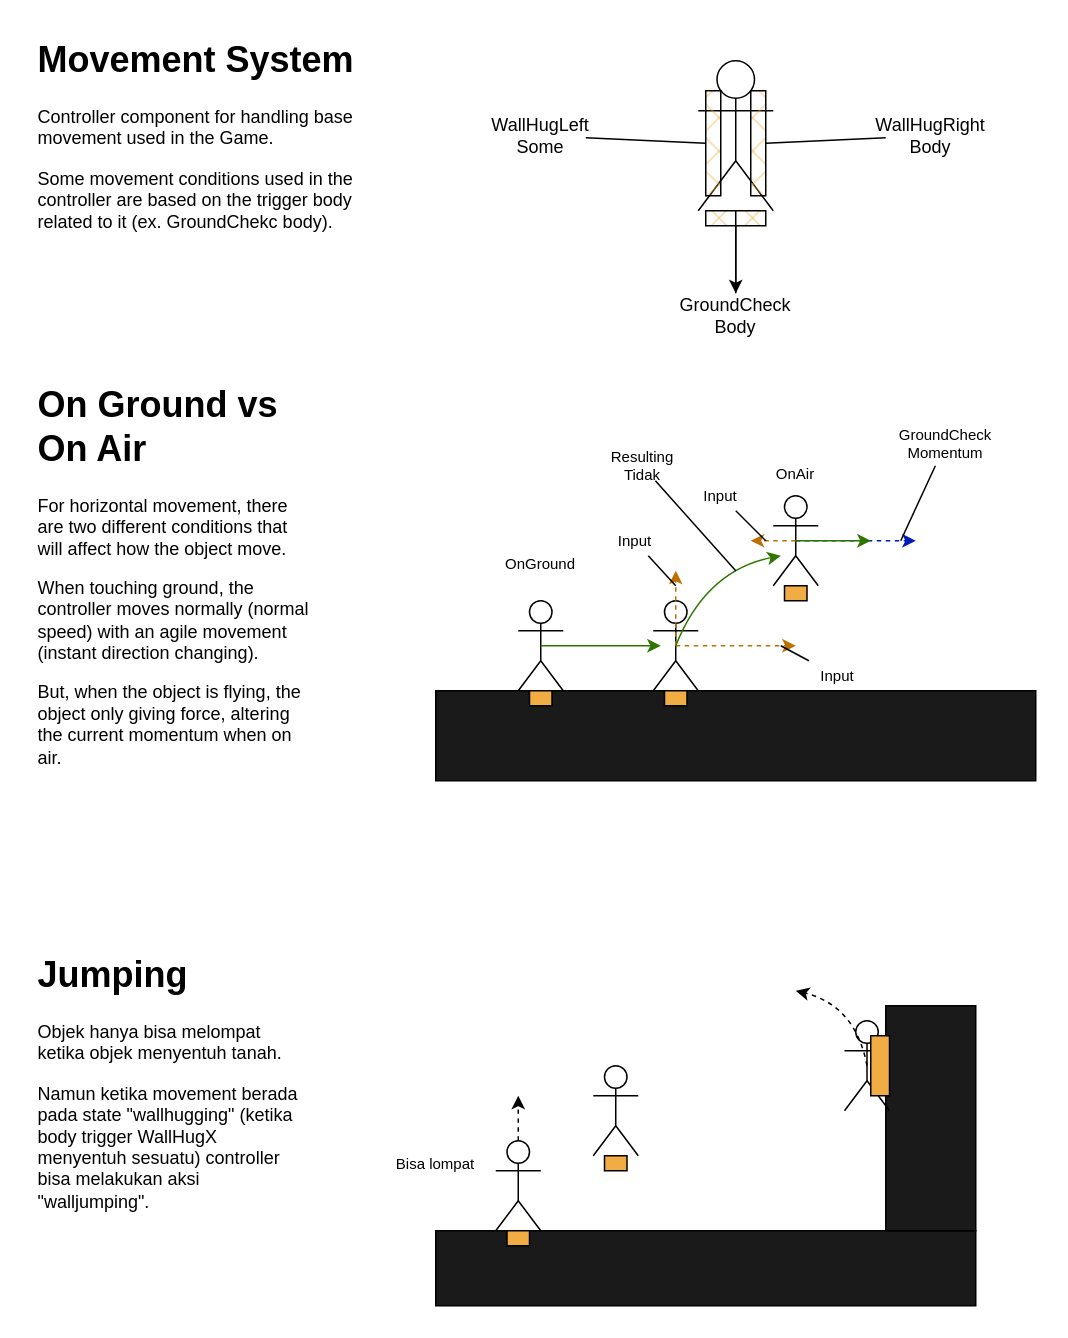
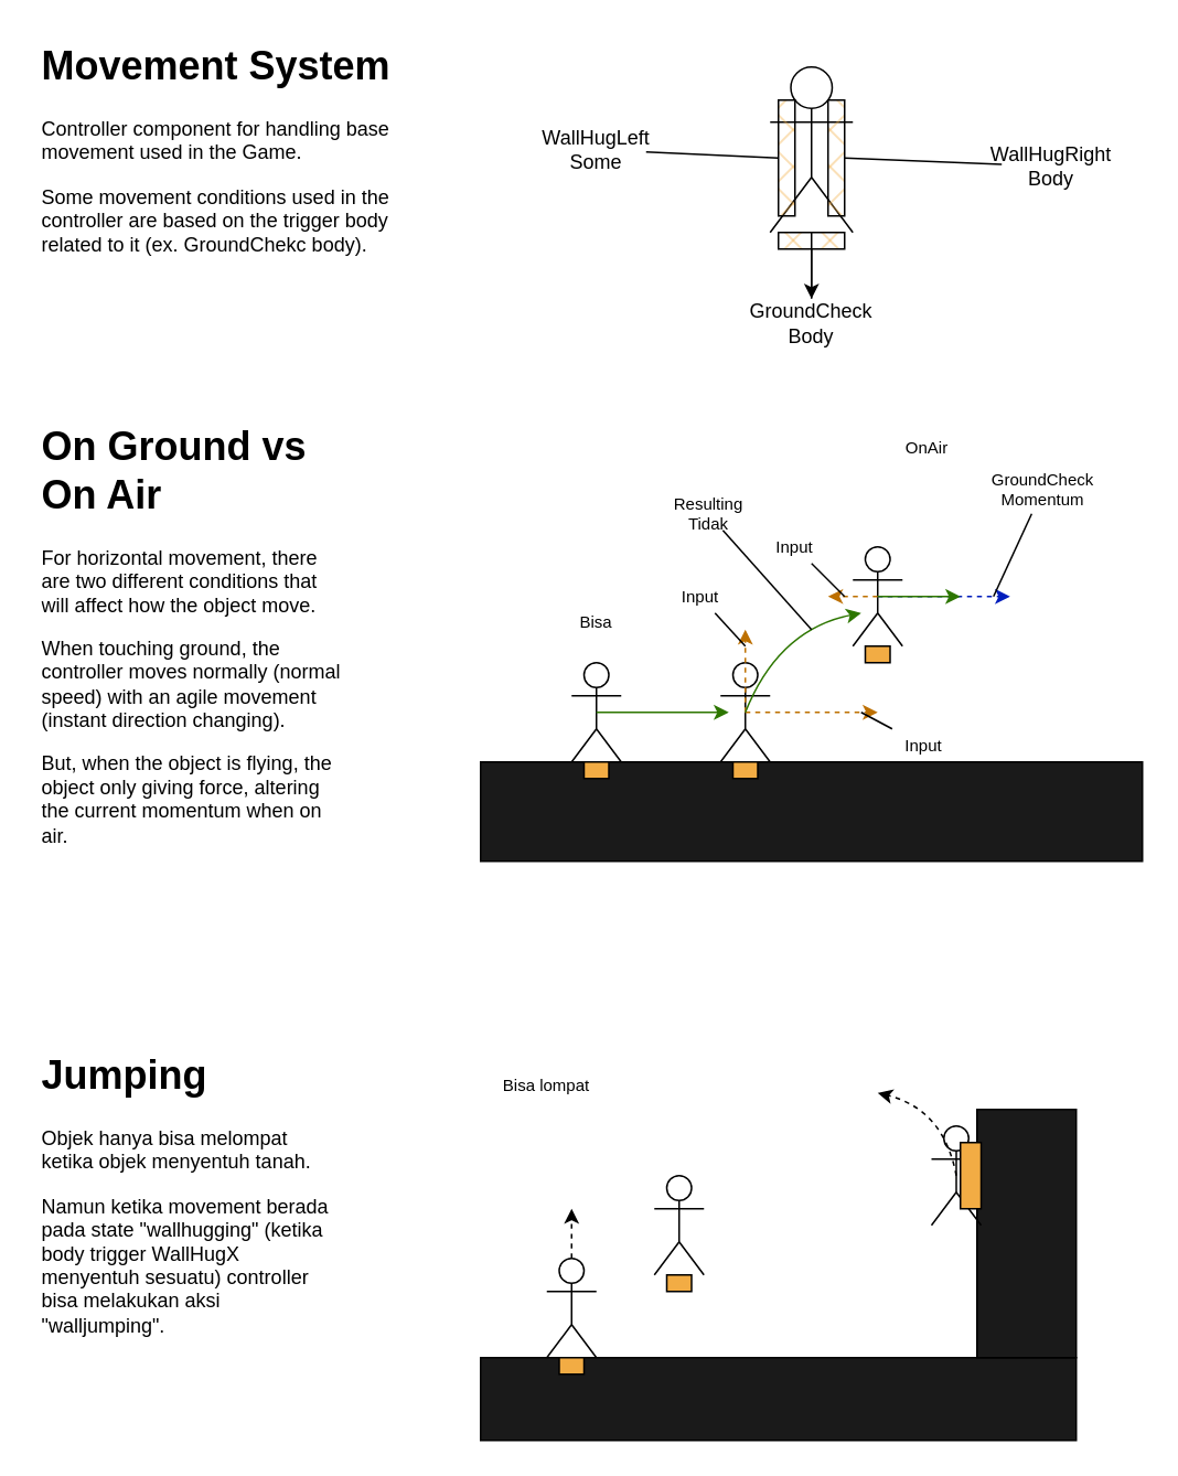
  <mxCell id="0" />
  <mxCell id="1" parent="0" />
  <mxCell id="2" value="" style="edgeStyle=none;html=1;" parent="1" source="3" target="5" edge="1"><mxGeometry relative="1" as="geometry" /></mxCell>
  <mxCell id="3" value="" style="shape=umlActor;verticalLabelPosition=bottom;verticalAlign=top;html=1;outlineConnect=0;" parent="1" vertex="1"><mxGeometry x="465" y="40" width="50" height="100" as="geometry" /></mxCell>
  <mxCell id="4" value="" style="rounded=0;whiteSpace=wrap;html=1;fillStyle=cross-hatch;fillColor=#F2AC44;" parent="1" vertex="1"><mxGeometry x="470" y="140" width="40" height="10" as="geometry" /></mxCell>
- <mxCell id="5" value="GroundCheck&lt;br&gt;Body" style="text;html=1;strokeColor=none;fillColor=none;align=center;verticalAlign=middle;whiteSpace=wrap;rounded=0;fillStyle=cross-hatch;" parent="1" vertex="1"><mxGeometry x="460" y="195" width="60" height="30" as="geometry" /></mxCell>
+ <mxCell id="5" value="GroundCheck&lt;br&gt;Body" style="text;html=1;strokeColor=none;fillColor=none;align=center;verticalAlign=middle;whiteSpace=wrap;rounded=0;fillStyle=cross-hatch;" parent="1" vertex="1"><mxGeometry x="460" y="180" width="60" height="30" as="geometry" /></mxCell>
  <mxCell id="6" value="" style="endArrow=none;html=1;" parent="1" source="5" target="4" edge="1"><mxGeometry width="50" height="50" relative="1" as="geometry"><mxPoint x="430" y="250" as="sourcePoint" /><mxPoint x="480" y="200" as="targetPoint" /></mxGeometry></mxCell>
  <mxCell id="7" value="" style="rounded=0;whiteSpace=wrap;html=1;fillStyle=cross-hatch;fillColor=#F2AC44;" parent="1" vertex="1"><mxGeometry x="500" y="60" width="10" height="70" as="geometry" /></mxCell>
  <mxCell id="8" value="" style="rounded=0;whiteSpace=wrap;html=1;fillStyle=cross-hatch;fillColor=#F2AC44;" parent="1" vertex="1"><mxGeometry x="470" y="60" width="10" height="70" as="geometry" /></mxCell>
- <mxCell id="9" value="WallHugRight&lt;br&gt;Body" style="text;html=1;strokeColor=none;fillColor=none;align=center;verticalAlign=middle;whiteSpace=wrap;rounded=0;fillStyle=cross-hatch;" parent="1" vertex="1"><mxGeometry x="590" y="75" width="60" height="30" as="geometry" /></mxCell>
+ <mxCell id="9" value="WallHugRight&lt;br&gt;Body" style="text;html=1;strokeColor=none;fillColor=none;align=center;verticalAlign=middle;whiteSpace=wrap;rounded=0;fillStyle=cross-hatch;" parent="1" vertex="1"><mxGeometry x="605" y="85" width="60" height="30" as="geometry" /></mxCell>
  <mxCell id="10" value="" style="endArrow=none;html=1;exitX=1;exitY=0.5;exitDx=0;exitDy=0;" parent="1" source="7" target="9" edge="1"><mxGeometry width="50" height="50" relative="1" as="geometry"><mxPoint x="430" y="230" as="sourcePoint" /><mxPoint x="480" y="180" as="targetPoint" /></mxGeometry></mxCell>
  <mxCell id="11" value="WallHugLeft&lt;br&gt;Some" style="text;html=1;strokeColor=none;fillColor=none;align=center;verticalAlign=middle;whiteSpace=wrap;rounded=0;fillStyle=cross-hatch;" parent="1" vertex="1"><mxGeometry x="330" y="75" width="60" height="30" as="geometry" /></mxCell>
  <mxCell id="12" value="" style="endArrow=none;html=1;entryX=0;entryY=0.5;entryDx=0;entryDy=0;" parent="1" source="11" target="8" edge="1"><mxGeometry width="50" height="50" relative="1" as="geometry"><mxPoint x="430" y="230" as="sourcePoint" /><mxPoint x="480" y="180" as="targetPoint" /></mxGeometry></mxCell>
  <mxCell id="13" value="&lt;h1&gt;Movement System&lt;/h1&gt;&lt;p&gt;Controller component for handling base movement used in the Game.&lt;/p&gt;&lt;p&gt;Some movement conditions used in the controller are based on the trigger body related to it (ex. GroundChekc body).&lt;/p&gt;" style="text;html=1;strokeColor=none;fillColor=none;spacing=5;spacingTop=-20;whiteSpace=wrap;overflow=hidden;rounded=0;fillStyle=cross-hatch;" parent="1" vertex="1"><mxGeometry x="20" y="20" width="220" height="170" as="geometry" /></mxCell>
  <mxCell id="14" value="&lt;h1&gt;On Ground vs On Air&lt;/h1&gt;&lt;p&gt;For horizontal movement, there are two different conditions that will affect how the object move.&lt;/p&gt;&lt;p&gt;When touching ground, the controller moves normally (normal speed) with an agile movement (instant direction changing).&lt;/p&gt;&lt;p&gt;&lt;span style=&quot;background-color: initial;&quot;&gt;But, when the object is flying, the object only giving force, altering the current momentum when on air.&lt;/span&gt;&lt;/p&gt;" style="text;html=1;strokeColor=none;fillColor=none;spacing=5;spacingTop=-20;whiteSpace=wrap;overflow=hidden;rounded=0;fillStyle=cross-hatch;" parent="1" vertex="1"><mxGeometry x="20" y="250" width="190" height="330" as="geometry" /></mxCell>
  <mxCell id="15" value="&lt;h1&gt;Jumping&lt;/h1&gt;&lt;p&gt;Objek hanya bisa melompat ketika objek menyentuh tanah.&lt;/p&gt;&lt;p&gt;Namun ketika movement berada pada state &quot;wallhugging&quot; (ketika body trigger WallHugX menyentuh sesuatu) controller bisa melakukan aksi &quot;walljumping&quot;.&lt;/p&gt;" style="text;html=1;strokeColor=none;fillColor=none;spacing=5;spacingTop=-20;whiteSpace=wrap;overflow=hidden;rounded=0;fillStyle=cross-hatch;" parent="1" vertex="1"><mxGeometry x="20" y="630" width="190" height="190" as="geometry" /></mxCell>
  <mxCell id="16" value="" style="rounded=0;whiteSpace=wrap;html=1;fillStyle=solid;fillColor=#1A1A1A;" parent="1" vertex="1"><mxGeometry x="290" y="460" width="400" height="60" as="geometry" /></mxCell>
  <mxCell id="17" value="" style="shape=umlActor;verticalLabelPosition=bottom;verticalAlign=top;html=1;outlineConnect=0;" parent="1" vertex="1"><mxGeometry x="345" y="400" width="30" height="60" as="geometry" /></mxCell>
  <mxCell id="18" value="" style="rounded=0;whiteSpace=wrap;html=1;fillStyle=solid;fillColor=#F2AC44;" parent="1" vertex="1"><mxGeometry x="352.5" y="460" width="15" height="10" as="geometry" /></mxCell>
- <mxCell id="19" value="&lt;font style=&quot;font-size: 10px;&quot;&gt;OnGround&lt;/font&gt;" style="text;html=1;strokeColor=none;fillColor=none;align=center;verticalAlign=middle;whiteSpace=wrap;rounded=0;fillStyle=solid;" parent="1" vertex="1"><mxGeometry x="330" y="360" width="60" height="30" as="geometry" /></mxCell>
+ <mxCell id="19" value="&lt;font style=&quot;font-size: 10px;&quot;&gt;Bisa&lt;/font&gt;" style="text;html=1;strokeColor=none;fillColor=none;align=center;verticalAlign=middle;whiteSpace=wrap;rounded=0;fillStyle=solid;" parent="1" vertex="1"><mxGeometry x="330" y="360" width="60" height="30" as="geometry" /></mxCell>
  <mxCell id="20" value="" style="endArrow=classic;html=1;fontSize=10;exitX=0.5;exitY=0.5;exitDx=0;exitDy=0;exitPerimeter=0;fillColor=#60a917;strokeColor=#2D7600;" parent="1" source="17" edge="1"><mxGeometry width="50" height="50" relative="1" as="geometry"><mxPoint x="440" y="450" as="sourcePoint" /><mxPoint x="440" y="430" as="targetPoint" /></mxGeometry></mxCell>
  <mxCell id="21" value="" style="shape=umlActor;verticalLabelPosition=bottom;verticalAlign=top;html=1;outlineConnect=0;" parent="1" vertex="1"><mxGeometry x="435" y="400" width="30" height="60" as="geometry" /></mxCell>
  <mxCell id="22" value="" style="rounded=0;whiteSpace=wrap;html=1;fillStyle=solid;fillColor=#F2AC44;" parent="1" vertex="1"><mxGeometry x="442.5" y="460" width="15" height="10" as="geometry" /></mxCell>
  <mxCell id="23" value="" style="endArrow=classic;html=1;fontSize=10;exitX=0.5;exitY=0.5;exitDx=0;exitDy=0;exitPerimeter=0;dashed=1;fillColor=#f0a30a;strokeColor=#BD7000;" parent="1" source="21" edge="1"><mxGeometry width="50" height="50" relative="1" as="geometry"><mxPoint x="430" y="440" as="sourcePoint" /><mxPoint x="450" y="380" as="targetPoint" /></mxGeometry></mxCell>
  <mxCell id="24" value="" style="endArrow=classic;html=1;fontSize=10;exitX=0.5;exitY=0.5;exitDx=0;exitDy=0;exitPerimeter=0;dashed=1;fillColor=#f0a30a;strokeColor=#BD7000;" parent="1" source="21" edge="1"><mxGeometry width="50" height="50" relative="1" as="geometry"><mxPoint x="430" y="440" as="sourcePoint" /><mxPoint x="530" y="430" as="targetPoint" /></mxGeometry></mxCell>
  <mxCell id="25" value="" style="endArrow=classic;html=1;fontSize=10;exitX=0.5;exitY=0.5;exitDx=0;exitDy=0;exitPerimeter=0;curved=1;fillColor=#60a917;strokeColor=#2D7600;" parent="1" source="21" edge="1"><mxGeometry width="50" height="50" relative="1" as="geometry"><mxPoint x="460" y="410" as="sourcePoint" /><mxPoint x="520" y="370" as="targetPoint" /><Array as="points"><mxPoint x="470" y="380" /></Array></mxGeometry></mxCell>
  <mxCell id="26" value="" style="shape=umlActor;verticalLabelPosition=bottom;verticalAlign=top;html=1;outlineConnect=0;" parent="1" vertex="1"><mxGeometry x="515" y="330" width="30" height="60" as="geometry" /></mxCell>
  <mxCell id="27" value="" style="rounded=0;whiteSpace=wrap;html=1;fillStyle=solid;fillColor=#F2AC44;" parent="1" vertex="1"><mxGeometry x="522.5" y="390" width="15" height="10" as="geometry" /></mxCell>
- <mxCell id="28" value="&lt;font style=&quot;font-size: 10px;&quot;&gt;OnAir&lt;/font&gt;" style="text;html=1;strokeColor=none;fillColor=none;align=center;verticalAlign=middle;whiteSpace=wrap;rounded=0;fillStyle=solid;" parent="1" vertex="1"><mxGeometry x="500" y="300" width="60" height="30" as="geometry" /></mxCell>
+ <mxCell id="28" value="&lt;font style=&quot;font-size: 10px;&quot;&gt;OnAir&lt;/font&gt;" style="text;html=1;strokeColor=none;fillColor=none;align=center;verticalAlign=middle;whiteSpace=wrap;rounded=0;fillStyle=solid;" parent="1" vertex="1"><mxGeometry x="530" y="255" width="60" height="30" as="geometry" /></mxCell>
  <mxCell id="29" value="" style="endArrow=classic;html=1;fontSize=10;exitX=0.5;exitY=0.5;exitDx=0;exitDy=0;exitPerimeter=0;dashed=1;fillColor=#0050ef;strokeColor=#001DBC;" parent="1" source="26" edge="1"><mxGeometry width="50" height="50" relative="1" as="geometry"><mxPoint x="460" y="430" as="sourcePoint" /><mxPoint x="610" y="360" as="targetPoint" /></mxGeometry></mxCell>
  <mxCell id="30" value="" style="endArrow=classic;html=1;fontSize=10;exitX=0.5;exitY=0.5;exitDx=0;exitDy=0;exitPerimeter=0;dashed=1;fillColor=#f0a30a;strokeColor=#BD7000;" parent="1" source="26" edge="1"><mxGeometry width="50" height="50" relative="1" as="geometry"><mxPoint x="540" y="370" as="sourcePoint" /><mxPoint x="500" y="360" as="targetPoint" /></mxGeometry></mxCell>
  <mxCell id="31" value="" style="endArrow=classic;html=1;fontSize=10;curved=1;exitX=0.5;exitY=0.5;exitDx=0;exitDy=0;exitPerimeter=0;fillColor=#60a917;strokeColor=#2D7600;" parent="1" source="26" edge="1"><mxGeometry width="50" height="50" relative="1" as="geometry"><mxPoint x="490" y="410" as="sourcePoint" /><mxPoint x="580" y="360" as="targetPoint" /></mxGeometry></mxCell>
  <mxCell id="32" value="Input" style="text;html=1;strokeColor=none;fillColor=none;align=center;verticalAlign=middle;whiteSpace=wrap;rounded=0;dashed=1;dashPattern=8 8;fillStyle=solid;fontSize=10;" parent="1" vertex="1"><mxGeometry x="402.5" y="350" width="40" height="20" as="geometry" /></mxCell>
  <mxCell id="33" value="" style="endArrow=none;html=1;fontSize=10;curved=1;" parent="1" target="32" edge="1"><mxGeometry width="50" height="50" relative="1" as="geometry"><mxPoint x="450" y="390" as="sourcePoint" /><mxPoint x="500" y="390" as="targetPoint" /></mxGeometry></mxCell>
  <mxCell id="34" value="Input" style="text;html=1;strokeColor=none;fillColor=none;align=center;verticalAlign=middle;whiteSpace=wrap;rounded=0;dashed=1;dashPattern=8 8;fillStyle=solid;fontSize=10;" parent="1" vertex="1"><mxGeometry x="537.5" y="440" width="40" height="20" as="geometry" /></mxCell>
  <mxCell id="35" value="" style="endArrow=none;html=1;fontSize=10;curved=1;" parent="1" source="34" edge="1"><mxGeometry width="50" height="50" relative="1" as="geometry"><mxPoint x="450" y="440" as="sourcePoint" /><mxPoint x="520" y="430" as="targetPoint" /></mxGeometry></mxCell>
  <mxCell id="36" value="Input" style="text;html=1;strokeColor=none;fillColor=none;align=center;verticalAlign=middle;whiteSpace=wrap;rounded=0;dashed=1;dashPattern=8 8;fillStyle=solid;fontSize=10;" parent="1" vertex="1"><mxGeometry x="460" y="320" width="40" height="20" as="geometry" /></mxCell>
  <mxCell id="37" value="" style="endArrow=none;html=1;fontSize=10;curved=1;" parent="1" target="36" edge="1"><mxGeometry width="50" height="50" relative="1" as="geometry"><mxPoint x="510" y="360" as="sourcePoint" /><mxPoint x="500" y="390" as="targetPoint" /></mxGeometry></mxCell>
  <mxCell id="38" value="Resulting Tidak" style="text;html=1;strokeColor=none;fillColor=none;align=center;verticalAlign=middle;whiteSpace=wrap;rounded=0;dashed=1;dashPattern=8 8;fillStyle=solid;fontSize=10;" parent="1" vertex="1"><mxGeometry x="397.5" y="300" width="60" height="20" as="geometry" /></mxCell>
  <mxCell id="39" value="" style="endArrow=none;html=1;fontSize=10;curved=1;" parent="1" target="38" edge="1"><mxGeometry width="50" height="50" relative="1" as="geometry"><mxPoint x="490" y="380" as="sourcePoint" /><mxPoint x="510" y="340" as="targetPoint" /></mxGeometry></mxCell>
  <mxCell id="40" value="GroundCheck Momentum" style="text;html=1;strokeColor=none;fillColor=none;align=center;verticalAlign=middle;whiteSpace=wrap;rounded=0;dashed=1;dashPattern=8 8;fillStyle=solid;fontSize=10;" parent="1" vertex="1"><mxGeometry x="610" y="280" width="40" height="30" as="geometry" /></mxCell>
  <mxCell id="41" value="" style="endArrow=none;html=1;fontSize=10;curved=1;" parent="1" target="40" edge="1"><mxGeometry width="50" height="50" relative="1" as="geometry"><mxPoint x="600" y="360" as="sourcePoint" /><mxPoint x="510" y="340" as="targetPoint" /></mxGeometry></mxCell>
  <mxCell id="42" value="" style="rounded=0;whiteSpace=wrap;html=1;fillStyle=solid;strokeColor=default;fontSize=10;fillColor=#1A1A1A;" parent="1" vertex="1"><mxGeometry x="290" y="820" width="360" height="50" as="geometry" /></mxCell>
  <mxCell id="43" value="" style="rounded=0;whiteSpace=wrap;html=1;fillStyle=solid;strokeColor=default;fontSize=10;fillColor=#1A1A1A;" parent="1" vertex="1"><mxGeometry x="590" y="670" width="60" height="150" as="geometry" /></mxCell>
  <mxCell id="44" value="" style="shape=umlActor;verticalLabelPosition=bottom;verticalAlign=top;html=1;outlineConnect=0;" parent="1" vertex="1"><mxGeometry x="330" y="760" width="30" height="60" as="geometry" /></mxCell>
  <mxCell id="45" value="" style="rounded=0;whiteSpace=wrap;html=1;fillStyle=solid;fillColor=#F2AC44;" parent="1" vertex="1"><mxGeometry x="337.5" y="820" width="15" height="10" as="geometry" /></mxCell>
- <mxCell id="46" value="Bisa lompat" style="text;html=1;strokeColor=none;fillColor=none;align=center;verticalAlign=middle;whiteSpace=wrap;rounded=0;fillStyle=solid;fontSize=10;" parent="1" vertex="1"><mxGeometry x="260" y="760" width="60" height="30" as="geometry" /></mxCell>
+ <mxCell id="46" value="Bisa lompat" style="text;html=1;strokeColor=none;fillColor=none;align=center;verticalAlign=middle;whiteSpace=wrap;rounded=0;fillStyle=solid;fontSize=10;" parent="1" vertex="1"><mxGeometry x="300" y="640" width="60" height="30" as="geometry" /></mxCell>
  <mxCell id="47" value="" style="shape=umlActor;verticalLabelPosition=bottom;verticalAlign=top;html=1;outlineConnect=0;" parent="1" vertex="1"><mxGeometry x="395" y="710" width="30" height="60" as="geometry" /></mxCell>
  <mxCell id="48" value="" style="rounded=0;whiteSpace=wrap;html=1;fillStyle=solid;fillColor=#F2AC44;" parent="1" vertex="1"><mxGeometry x="402.5" y="770" width="15" height="10" as="geometry" /></mxCell>
  <mxCell id="49" value="" style="endArrow=classic;html=1;fontSize=10;curved=1;exitX=0.5;exitY=0;exitDx=0;exitDy=0;exitPerimeter=0;dashed=1;" parent="1" source="44" edge="1"><mxGeometry width="50" height="50" relative="1" as="geometry"><mxPoint x="400" y="770" as="sourcePoint" /><mxPoint x="345" y="730" as="targetPoint" /></mxGeometry></mxCell>
  <mxCell id="50" value="" style="shape=umlActor;verticalLabelPosition=bottom;verticalAlign=top;html=1;outlineConnect=0;" parent="1" vertex="1"><mxGeometry x="562.5" y="680" width="30" height="60" as="geometry" /></mxCell>
  <mxCell id="51" value="" style="rounded=0;whiteSpace=wrap;html=1;fillStyle=solid;fillColor=#F2AC44;" parent="1" vertex="1"><mxGeometry x="580" y="690" width="12.5" height="40" as="geometry" /></mxCell>
  <mxCell id="52" value="" style="endArrow=classic;html=1;dashed=1;fontSize=10;curved=1;exitX=0.5;exitY=0.5;exitDx=0;exitDy=0;exitPerimeter=0;" parent="1" source="50" edge="1"><mxGeometry width="50" height="50" relative="1" as="geometry"><mxPoint x="470" y="800" as="sourcePoint" /><mxPoint x="530" y="660" as="targetPoint" /><Array as="points"><mxPoint x="570" y="670" /></Array></mxGeometry></mxCell>
